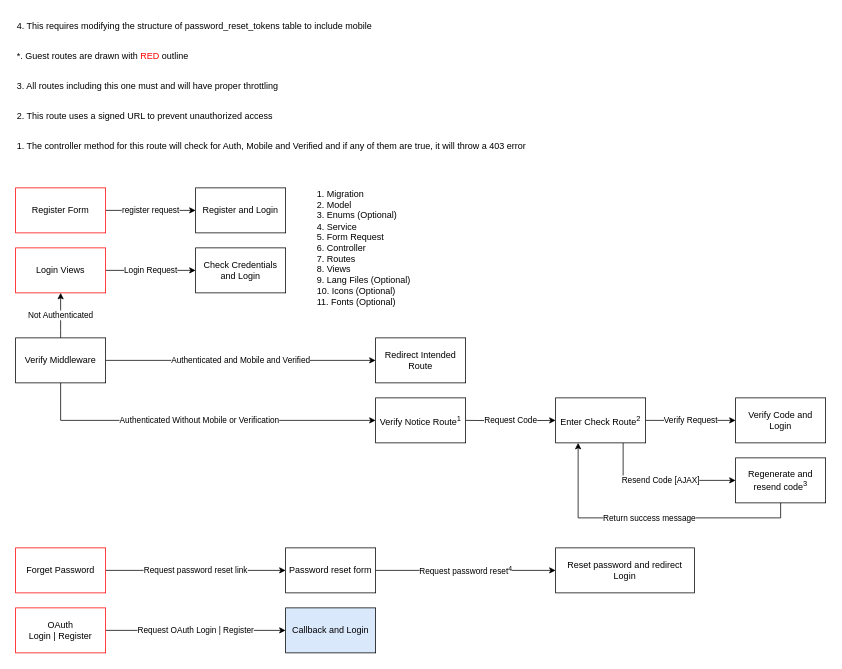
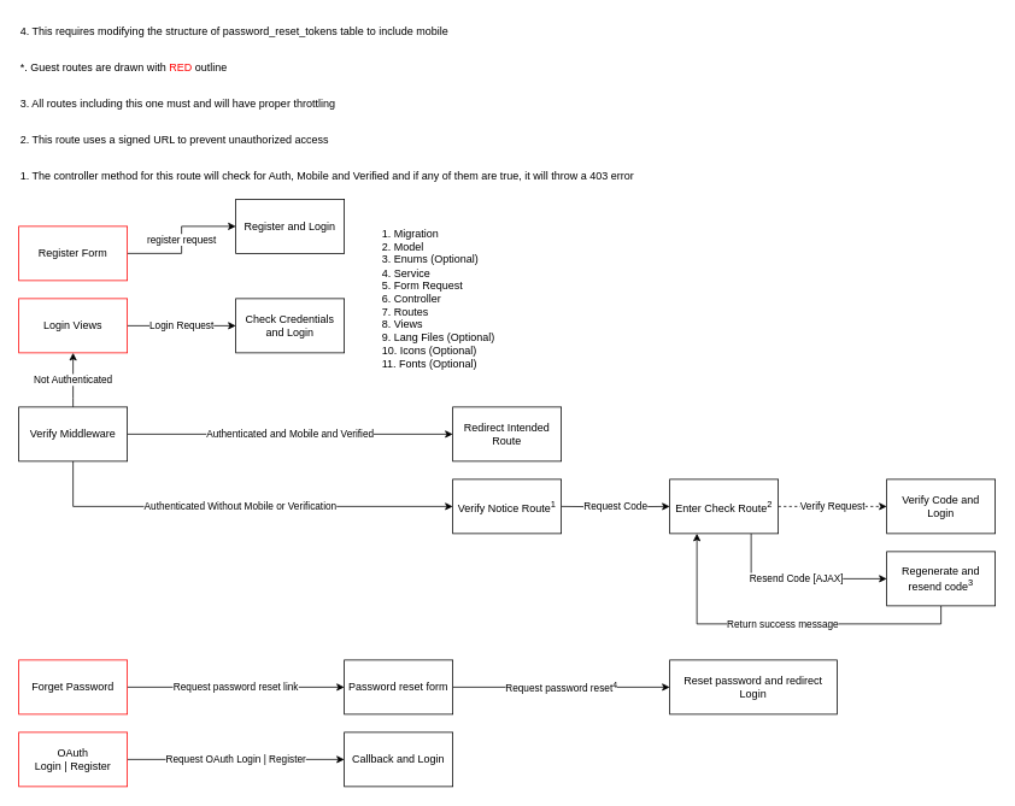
  <mxCell id="0" />
  <mxCell id="1" parent="0" />
  <mxCell id="2" value="register request" style="edgeStyle=orthogonalEdgeStyle;rounded=0;orthogonalLoop=1;jettySize=auto;html=1;" parent="1" source="3" target="4" edge="1"><mxGeometry relative="1" as="geometry" /></mxCell>
  <mxCell id="3" value="Register Form" style="rounded=0;whiteSpace=wrap;html=1;strokeColor=#FF0000;" parent="1" vertex="1"><mxGeometry x="20" y="250" width="120" height="60" as="geometry" /></mxCell>
- <mxCell id="4" value="Register and Login" style="rounded=0;whiteSpace=wrap;html=1;" parent="1" vertex="1"><mxGeometry x="260" y="250" width="120" height="60" as="geometry" /></mxCell>
+ <mxCell id="4" value="Register and Login" style="rounded=0;whiteSpace=wrap;html=1;" parent="1" vertex="1"><mxGeometry x="260" y="220" width="120" height="60" as="geometry" /></mxCell>
  <mxCell id="5" value="Login Request" style="edgeStyle=orthogonalEdgeStyle;rounded=0;orthogonalLoop=1;jettySize=auto;html=1;" parent="1" source="6" target="7" edge="1"><mxGeometry relative="1" as="geometry" /></mxCell>
  <mxCell id="6" value="Login Views" style="rounded=0;whiteSpace=wrap;html=1;strokeColor=#FF0000;" parent="1" vertex="1"><mxGeometry x="20" y="330" width="120" height="60" as="geometry" /></mxCell>
  <mxCell id="7" value="Check Credentials and Login" style="whiteSpace=wrap;html=1;rounded=0;" parent="1" vertex="1"><mxGeometry x="260" y="330" width="120" height="60" as="geometry" /></mxCell>
  <mxCell id="8" value="Authenticated and Mobile and Verified" style="edgeStyle=orthogonalEdgeStyle;rounded=0;orthogonalLoop=1;jettySize=auto;html=1;" parent="1" source="11" target="12" edge="1"><mxGeometry relative="1" as="geometry" /></mxCell>
  <mxCell id="9" value="Authenticated Without Mobile or Verification" style="edgeStyle=orthogonalEdgeStyle;rounded=0;orthogonalLoop=1;jettySize=auto;html=1;" parent="1" source="11" target="14" edge="1"><mxGeometry relative="1" as="geometry"><Array as="points"><mxPoint x="80" y="560" /></Array></mxGeometry></mxCell>
  <mxCell id="10" value="Not Authenticated" style="edgeStyle=orthogonalEdgeStyle;rounded=0;orthogonalLoop=1;jettySize=auto;html=1;entryX=0.5;entryY=1;entryDx=0;entryDy=0;" parent="1" source="11" target="6" edge="1"><mxGeometry relative="1" as="geometry"><mxPoint x="140" y="430" as="targetPoint" /><Array as="points"><mxPoint x="80" y="440" /><mxPoint x="80" y="440" /></Array></mxGeometry></mxCell>
  <mxCell id="11" value="Verify Middleware" style="rounded=0;whiteSpace=wrap;html=1;" parent="1" vertex="1"><mxGeometry x="20" y="450" width="120" height="60" as="geometry" /></mxCell>
  <mxCell id="12" value="Redirect Intended Route" style="whiteSpace=wrap;html=1;rounded=0;" parent="1" vertex="1"><mxGeometry x="500" y="450" width="120" height="60" as="geometry" /></mxCell>
  <mxCell id="13" value="Request Code" style="edgeStyle=orthogonalEdgeStyle;rounded=0;orthogonalLoop=1;jettySize=auto;html=1;" parent="1" target="18" edge="1"><mxGeometry relative="1" as="geometry"><mxPoint x="620" y="560" as="sourcePoint" /></mxGeometry></mxCell>
  <mxCell id="14" value="Verify Notice Route&lt;sup&gt;1&lt;/sup&gt;" style="whiteSpace=wrap;html=1;rounded=0;" parent="1" vertex="1"><mxGeometry x="500" y="530" width="120" height="60" as="geometry" /></mxCell>
  <mxCell id="15" value="1. The controller method for this route will check for Auth, Mobile and Verified and if any of them are true, it will throw a 403 error" style="text;html=1;align=left;verticalAlign=middle;whiteSpace=wrap;rounded=0;" parent="1" vertex="1"><mxGeometry x="20" y="180" width="690" height="30" as="geometry" /></mxCell>
- <mxCell id="16" value="Verify Request" style="edgeStyle=orthogonalEdgeStyle;rounded=0;orthogonalLoop=1;jettySize=auto;html=1;" parent="1" source="18" target="20" edge="1"><mxGeometry relative="1" as="geometry" /></mxCell>
+ <mxCell id="16" value="Verify Request" style="edgeStyle=orthogonalEdgeStyle;rounded=0;orthogonalLoop=1;jettySize=auto;html=1;dashed=1;" parent="1" source="18" target="20" edge="1"><mxGeometry relative="1" as="geometry" /></mxCell>
  <mxCell id="17" value="Resend Code [AJAX]" style="edgeStyle=orthogonalEdgeStyle;rounded=0;orthogonalLoop=1;jettySize=auto;html=1;exitX=0.75;exitY=1;exitDx=0;exitDy=0;entryX=0;entryY=0.5;entryDx=0;entryDy=0;" parent="1" source="18" target="22" edge="1"><mxGeometry relative="1" as="geometry"><mxPoint x="980" y="660" as="targetPoint" /><Array as="points"><mxPoint x="830" y="640" /></Array></mxGeometry></mxCell>
  <mxCell id="18" value="Enter Check Route&lt;sup&gt;2&lt;/sup&gt;" style="whiteSpace=wrap;html=1;rounded=0;" parent="1" vertex="1"><mxGeometry x="740" y="530" width="120" height="60" as="geometry" /></mxCell>
  <mxCell id="19" value="2. This route uses a signed URL to prevent unauthorized access&amp;nbsp;" style="text;html=1;align=left;verticalAlign=middle;whiteSpace=wrap;rounded=0;" parent="1" vertex="1"><mxGeometry x="20" y="140" width="690" height="30" as="geometry" /></mxCell>
  <mxCell id="20" value="Verify Code and Login" style="whiteSpace=wrap;html=1;rounded=0;" parent="1" vertex="1"><mxGeometry x="980" y="530" width="120" height="60" as="geometry" /></mxCell>
  <mxCell id="21" value="Return success message" style="edgeStyle=orthogonalEdgeStyle;rounded=0;orthogonalLoop=1;jettySize=auto;html=1;entryX=0.25;entryY=1;entryDx=0;entryDy=0;" parent="1" source="22" target="18" edge="1"><mxGeometry relative="1" as="geometry"><Array as="points"><mxPoint x="1040" y="690" /><mxPoint x="770" y="690" /></Array></mxGeometry></mxCell>
  <mxCell id="22" value="Regenerate and resend code&lt;sup&gt;3&lt;/sup&gt;" style="whiteSpace=wrap;html=1;rounded=0;" parent="1" vertex="1"><mxGeometry x="980" y="610" width="120" height="60" as="geometry" /></mxCell>
  <mxCell id="23" value="3. All routes including this one must and will have proper throttling" style="text;html=1;align=left;verticalAlign=middle;whiteSpace=wrap;rounded=0;" parent="1" vertex="1"><mxGeometry x="20" y="100" width="690" height="30" as="geometry" /></mxCell>
  <mxCell id="24" value="*. Guest routes are drawn with &lt;font style=&quot;color: rgb(255, 0, 0);&quot;&gt;RED &lt;/font&gt;outline" style="text;html=1;align=left;verticalAlign=middle;whiteSpace=wrap;rounded=0;" parent="1" vertex="1"><mxGeometry x="20" y="60" width="690" height="30" as="geometry" /></mxCell>
  <mxCell id="25" value="Request password reset link" style="edgeStyle=orthogonalEdgeStyle;rounded=0;orthogonalLoop=1;jettySize=auto;html=1;" parent="1" source="26" target="28" edge="1"><mxGeometry relative="1" as="geometry" /></mxCell>
  <mxCell id="26" value="Forget Password" style="rounded=0;whiteSpace=wrap;html=1;strokeColor=#FF0000;" parent="1" vertex="1"><mxGeometry x="20" y="730" width="120" height="60" as="geometry" /></mxCell>
  <mxCell id="27" value="Request password reset&lt;sup&gt;4&lt;/sup&gt;" style="edgeStyle=orthogonalEdgeStyle;rounded=0;orthogonalLoop=1;jettySize=auto;html=1;" parent="1" source="28" target="29" edge="1"><mxGeometry relative="1" as="geometry"><mxPoint as="offset" /></mxGeometry></mxCell>
  <mxCell id="28" value="Password reset form" style="whiteSpace=wrap;html=1;strokeColor=#000000;rounded=0;" parent="1" vertex="1"><mxGeometry x="380" y="730" width="120" height="60" as="geometry" /></mxCell>
  <mxCell id="29" value="Reset password and redirect Login" style="whiteSpace=wrap;html=1;strokeColor=#000000;rounded=0;" parent="1" vertex="1"><mxGeometry x="740" y="730" width="185" height="60" as="geometry" /></mxCell>
  <mxCell id="30" value="4. This requires modifying the structure of password_reset_tokens table to include mobile" style="text;html=1;align=left;verticalAlign=middle;whiteSpace=wrap;rounded=0;" parent="1" vertex="1"><mxGeometry x="20" y="20" width="690" height="30" as="geometry" /></mxCell>
  <mxCell id="31" value="Request OAuth Login | Register" style="edgeStyle=orthogonalEdgeStyle;rounded=0;orthogonalLoop=1;jettySize=auto;html=1;" parent="1" source="32" target="33" edge="1"><mxGeometry relative="1" as="geometry" /></mxCell>
  <mxCell id="32" value="OAuth &lt;br&gt;Login | Register" style="whiteSpace=wrap;html=1;strokeColor=#FF0000;rounded=0;" parent="1" vertex="1"><mxGeometry x="20" y="810" width="120" height="60" as="geometry" /></mxCell>
- <mxCell id="33" value="Callback and Login" style="whiteSpace=wrap;html=1;strokeColor=#000000;rounded=0;fillColor=#dae8fc;" parent="1" vertex="1"><mxGeometry x="380" y="810" width="120" height="60" as="geometry" /></mxCell>
+ <mxCell id="33" value="Callback and Login" style="whiteSpace=wrap;html=1;strokeColor=#000000;rounded=0;" parent="1" vertex="1"><mxGeometry x="380" y="810" width="120" height="60" as="geometry" /></mxCell>
  <mxCell id="34" value="1. Migration&amp;nbsp;&lt;div&gt;2. Model&lt;br&gt;3. Enums (Optional)&lt;/div&gt;&lt;div&gt;4. Service&lt;/div&gt;&lt;div&gt;5. Form Request&lt;br&gt;6. Controller&lt;br&gt;7. Routes&lt;br&gt;8. Views&lt;br&gt;9. Lang Files (Optional)&lt;br&gt;10. Icons (Optional)&lt;br&gt;11. Fonts (Optional)&lt;/div&gt;" style="text;html=1;align=left;verticalAlign=middle;whiteSpace=wrap;rounded=0;shadow=1;" vertex="1" parent="1"><mxGeometry x="420" y="250" width="160" height="160" as="geometry" /></mxCell>
